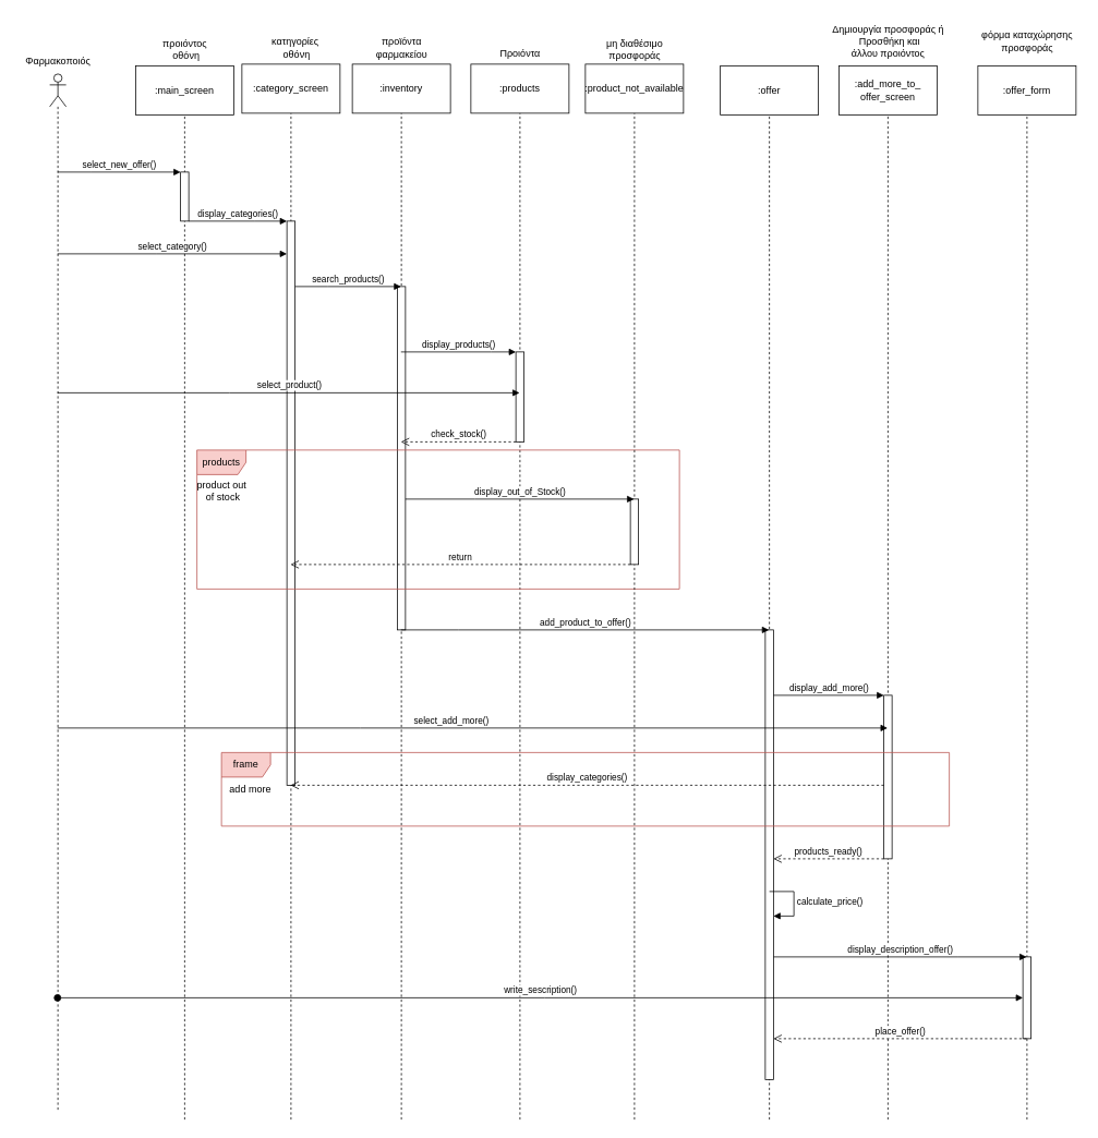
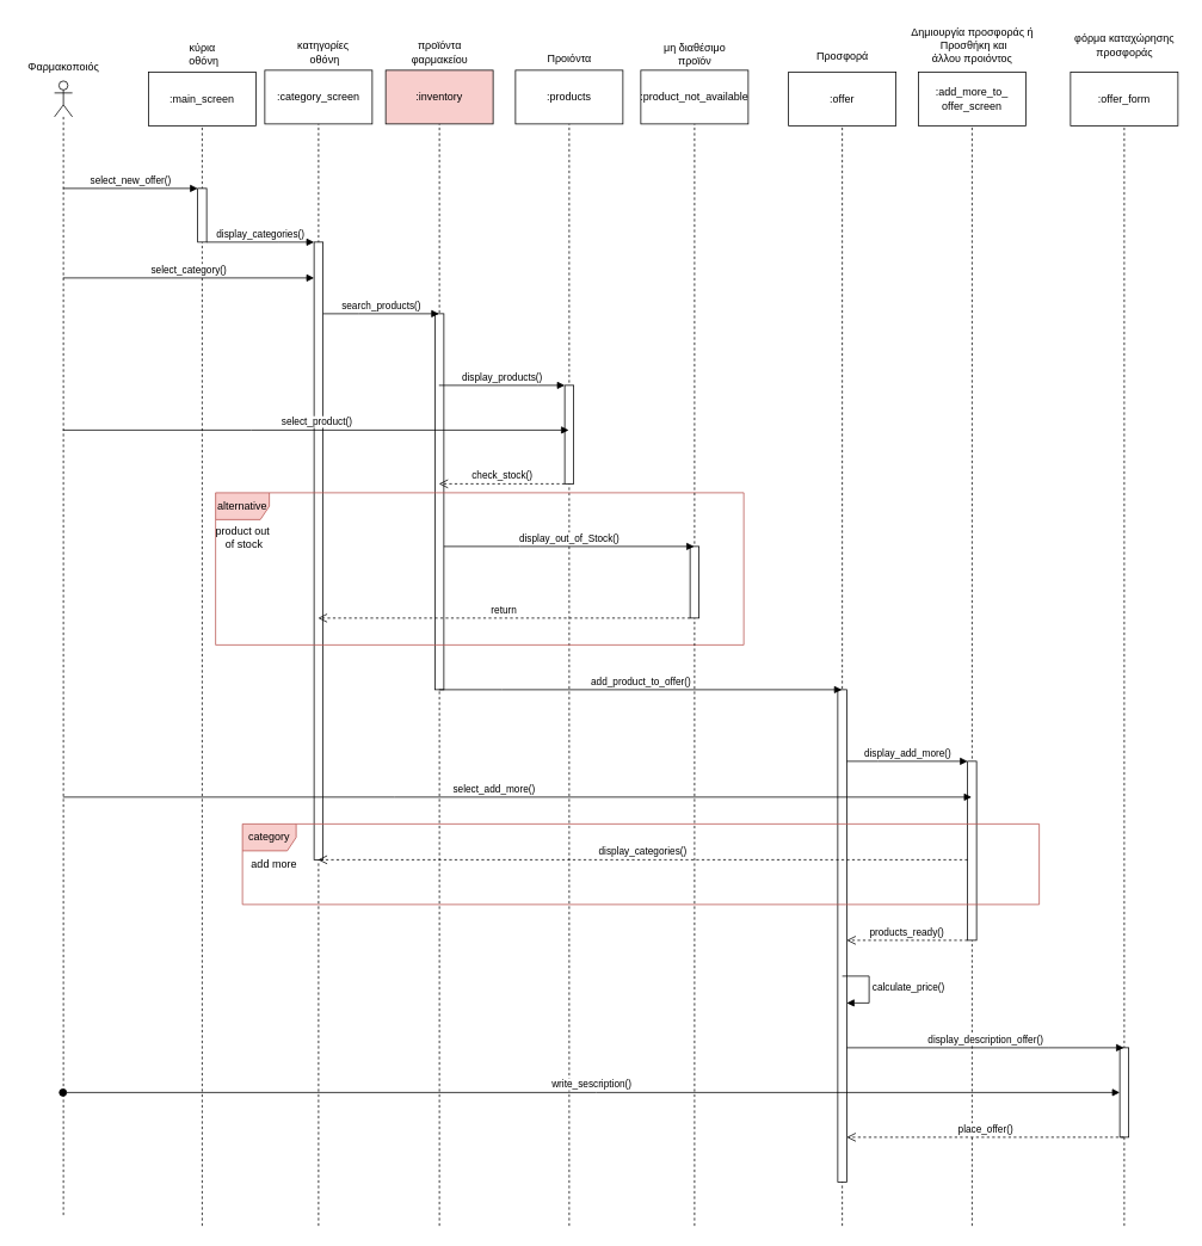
  <mxCell id="0" />
  <mxCell id="1" parent="0" />
  <mxCell id="2" value="" style="shape=umlLifeline;perimeter=lifelinePerimeter;whiteSpace=wrap;html=1;container=1;dropTarget=0;collapsible=0;recursiveResize=0;outlineConnect=0;portConstraint=eastwest;newEdgeStyle={&quot;edgeStyle&quot;:&quot;elbowEdgeStyle&quot;,&quot;elbow&quot;:&quot;vertical&quot;,&quot;curved&quot;:0,&quot;rounded&quot;:0};participant=umlActor;" parent="1" vertex="1"><mxGeometry x="60" y="90" width="20" height="1270" as="geometry" /></mxCell>
  <mxCell id="3" value="Φαρμακοποιός" style="text;html=1;align=center;verticalAlign=middle;resizable=0;points=[];autosize=1;strokeColor=none;fillColor=none;" parent="1" vertex="1"><mxGeometry x="20" y="60" width="100" height="30" as="geometry" /></mxCell>
  <mxCell id="4" value="" style="shape=umlLifeline;perimeter=lifelinePerimeter;whiteSpace=wrap;html=1;container=1;dropTarget=0;collapsible=0;recursiveResize=0;outlineConnect=0;portConstraint=eastwest;newEdgeStyle={&quot;edgeStyle&quot;:&quot;elbowEdgeStyle&quot;,&quot;elbow&quot;:&quot;vertical&quot;,&quot;curved&quot;:0,&quot;rounded&quot;:0};participant=umlBoundary;" parent="1" vertex="1"><mxGeometry x="200" y="90" width="50" height="1280" as="geometry" /></mxCell>
  <mxCell id="5" value="" style="html=1;points=[];perimeter=orthogonalPerimeter;outlineConnect=0;targetShapes=umlLifeline;portConstraint=eastwest;newEdgeStyle={&quot;edgeStyle&quot;:&quot;elbowEdgeStyle&quot;,&quot;elbow&quot;:&quot;vertical&quot;,&quot;curved&quot;:0,&quot;rounded&quot;:0};" parent="4" vertex="1"><mxGeometry x="20" y="120" width="10" height="60" as="geometry" /></mxCell>
- <mxCell id="6" value="προιόντος&lt;br&gt;&amp;nbsp;οθόνη" style="text;html=1;align=center;verticalAlign=middle;resizable=0;points=[];autosize=1;strokeColor=none;fillColor=none;" parent="1" vertex="1"><mxGeometry x="195" y="40" width="60" height="40" as="geometry" /></mxCell>
+ <mxCell id="6" value="κύρια&lt;br&gt;&amp;nbsp;οθόνη" style="text;html=1;align=center;verticalAlign=middle;resizable=0;points=[];autosize=1;strokeColor=none;fillColor=none;" parent="1" vertex="1"><mxGeometry x="195" y="40" width="60" height="40" as="geometry" /></mxCell>
  <mxCell id="7" value="" style="shape=umlLifeline;perimeter=lifelinePerimeter;whiteSpace=wrap;html=1;container=1;dropTarget=0;collapsible=0;recursiveResize=0;outlineConnect=0;portConstraint=eastwest;newEdgeStyle={&quot;edgeStyle&quot;:&quot;elbowEdgeStyle&quot;,&quot;elbow&quot;:&quot;vertical&quot;,&quot;curved&quot;:0,&quot;rounded&quot;:0};participant=umlBoundary;" parent="1" vertex="1"><mxGeometry x="330" y="90" width="50" height="1280" as="geometry" /></mxCell>
  <mxCell id="8" value="" style="html=1;points=[];perimeter=orthogonalPerimeter;outlineConnect=0;targetShapes=umlLifeline;portConstraint=eastwest;newEdgeStyle={&quot;edgeStyle&quot;:&quot;elbowEdgeStyle&quot;,&quot;elbow&quot;:&quot;vertical&quot;,&quot;curved&quot;:0,&quot;rounded&quot;:0};" parent="7" vertex="1"><mxGeometry x="20" y="180" width="10" height="690" as="geometry" /></mxCell>
  <mxCell id="9" value="κατηγορίες&lt;br&gt;&amp;nbsp;οθόνη" style="text;html=1;align=center;verticalAlign=middle;resizable=0;points=[];autosize=1;strokeColor=none;fillColor=none;" parent="1" vertex="1"><mxGeometry x="320" y="38" width="80" height="40" as="geometry" /></mxCell>
  <mxCell id="10" value="" style="shape=umlLifeline;perimeter=lifelinePerimeter;whiteSpace=wrap;html=1;container=1;dropTarget=0;collapsible=0;recursiveResize=0;outlineConnect=0;portConstraint=eastwest;newEdgeStyle={&quot;edgeStyle&quot;:&quot;elbowEdgeStyle&quot;,&quot;elbow&quot;:&quot;vertical&quot;,&quot;curved&quot;:0,&quot;rounded&quot;:0};participant=umlEntity;" parent="1" vertex="1"><mxGeometry x="470" y="90" width="40" height="1280" as="geometry" /></mxCell>
  <mxCell id="11" value="" style="html=1;points=[];perimeter=orthogonalPerimeter;outlineConnect=0;targetShapes=umlLifeline;portConstraint=eastwest;newEdgeStyle={&quot;edgeStyle&quot;:&quot;elbowEdgeStyle&quot;,&quot;elbow&quot;:&quot;vertical&quot;,&quot;curved&quot;:0,&quot;rounded&quot;:0};" parent="10" vertex="1"><mxGeometry x="15" y="260" width="10" height="420" as="geometry" /></mxCell>
  <mxCell id="12" value="προϊόντα&lt;br style=&quot;border-color: var(--border-color); background-color: rgb(255, 255, 255);&quot;&gt;&lt;span style=&quot;background-color: rgb(255, 255, 255);&quot;&gt;φαρμακείου&lt;/span&gt;" style="text;html=1;align=center;verticalAlign=middle;resizable=0;points=[];autosize=1;strokeColor=none;fillColor=none;" parent="1" vertex="1"><mxGeometry x="445" y="38" width="90" height="40" as="geometry" /></mxCell>
  <mxCell id="13" value="" style="shape=umlLifeline;perimeter=lifelinePerimeter;whiteSpace=wrap;html=1;container=1;dropTarget=0;collapsible=0;recursiveResize=0;outlineConnect=0;portConstraint=eastwest;newEdgeStyle={&quot;edgeStyle&quot;:&quot;elbowEdgeStyle&quot;,&quot;elbow&quot;:&quot;vertical&quot;,&quot;curved&quot;:0,&quot;rounded&quot;:0};participant=umlBoundary;" parent="1" vertex="1"><mxGeometry x="610" y="90" width="50" height="1280" as="geometry" /></mxCell>
  <mxCell id="14" value="" style="html=1;points=[];perimeter=orthogonalPerimeter;outlineConnect=0;targetShapes=umlLifeline;portConstraint=eastwest;newEdgeStyle={&quot;edgeStyle&quot;:&quot;elbowEdgeStyle&quot;,&quot;elbow&quot;:&quot;vertical&quot;,&quot;curved&quot;:0,&quot;rounded&quot;:0};" parent="13" vertex="1"><mxGeometry x="20" y="340" width="10" height="110" as="geometry" /></mxCell>
  <mxCell id="15" value="Προιόντα" style="text;html=1;align=center;verticalAlign=middle;resizable=0;points=[];autosize=1;strokeColor=none;fillColor=none;" parent="1" vertex="1"><mxGeometry x="600" y="50" width="70" height="30" as="geometry" /></mxCell>
  <mxCell id="16" value="check_stock()" style="html=1;verticalAlign=bottom;endArrow=open;dashed=1;endSize=8;edgeStyle=elbowEdgeStyle;elbow=vertical;curved=0;rounded=0;" parent="1" source="14" target="10" edge="1"><mxGeometry relative="1" as="geometry"><mxPoint x="600" y="540" as="sourcePoint" /><mxPoint x="520" y="540" as="targetPoint" /><Array as="points"><mxPoint x="530" y="540" /></Array></mxGeometry></mxCell>
- <mxCell id="17" value="products" style="shape=umlFrame;whiteSpace=wrap;html=1;pointerEvents=0;fillColor=#f8cecc;strokeColor=#b85450;" parent="1" vertex="1"><mxGeometry x="240" y="550" width="590" height="170" as="geometry" /></mxCell>
+ <mxCell id="17" value="alternative" style="shape=umlFrame;whiteSpace=wrap;html=1;pointerEvents=0;fillColor=#f8cecc;strokeColor=#b85450;" parent="1" vertex="1"><mxGeometry x="240" y="550" width="590" height="170" as="geometry" /></mxCell>
  <mxCell id="18" value="product out&lt;br&gt;&amp;nbsp;of stock" style="text;html=1;align=center;verticalAlign=middle;resizable=0;points=[];autosize=1;strokeColor=none;fillColor=none;" parent="1" vertex="1"><mxGeometry x="230" y="580" width="80" height="40" as="geometry" /></mxCell>
  <mxCell id="19" value="" style="shape=umlLifeline;perimeter=lifelinePerimeter;whiteSpace=wrap;html=1;container=1;dropTarget=0;collapsible=0;recursiveResize=0;outlineConnect=0;portConstraint=eastwest;newEdgeStyle={&quot;edgeStyle&quot;:&quot;elbowEdgeStyle&quot;,&quot;elbow&quot;:&quot;vertical&quot;,&quot;curved&quot;:0,&quot;rounded&quot;:0};participant=umlBoundary;" parent="1" vertex="1"><mxGeometry x="750" y="90" width="50" height="1280" as="geometry" /></mxCell>
  <mxCell id="20" value="" style="html=1;points=[];perimeter=orthogonalPerimeter;outlineConnect=0;targetShapes=umlLifeline;portConstraint=eastwest;newEdgeStyle={&quot;edgeStyle&quot;:&quot;elbowEdgeStyle&quot;,&quot;elbow&quot;:&quot;vertical&quot;,&quot;curved&quot;:0,&quot;rounded&quot;:0};" parent="19" vertex="1"><mxGeometry x="20" y="520" width="10" height="80" as="geometry" /></mxCell>
- <mxCell id="21" value="μη διαθέσιμο &lt;br&gt;προσφοράς" style="text;html=1;align=center;verticalAlign=middle;resizable=0;points=[];autosize=1;strokeColor=none;fillColor=none;" parent="1" vertex="1"><mxGeometry x="730" y="40" width="90" height="40" as="geometry" /></mxCell>
+ <mxCell id="21" value="μη διαθέσιμο &lt;br&gt;προϊόν" style="text;html=1;align=center;verticalAlign=middle;resizable=0;points=[];autosize=1;strokeColor=none;fillColor=none;" parent="1" vertex="1"><mxGeometry x="730" y="40" width="90" height="40" as="geometry" /></mxCell>
  <mxCell id="22" value="return" style="html=1;verticalAlign=bottom;endArrow=open;dashed=1;endSize=8;edgeStyle=elbowEdgeStyle;elbow=vertical;curved=0;rounded=0;" parent="1" source="20" target="7" edge="1"><mxGeometry relative="1" as="geometry"><mxPoint x="600" y="690" as="sourcePoint" /><mxPoint x="520" y="690" as="targetPoint" /><Array as="points"><mxPoint x="400" y="690" /></Array></mxGeometry></mxCell>
  <mxCell id="23" value="" style="shape=umlLifeline;perimeter=lifelinePerimeter;whiteSpace=wrap;html=1;container=1;dropTarget=0;collapsible=0;recursiveResize=0;outlineConnect=0;portConstraint=eastwest;newEdgeStyle={&quot;edgeStyle&quot;:&quot;elbowEdgeStyle&quot;,&quot;elbow&quot;:&quot;vertical&quot;,&quot;curved&quot;:0,&quot;rounded&quot;:0};participant=umlEntity;" parent="1" vertex="1"><mxGeometry x="920" y="90" width="40" height="1280" as="geometry" /></mxCell>
  <mxCell id="24" value="" style="html=1;points=[];perimeter=orthogonalPerimeter;outlineConnect=0;targetShapes=umlLifeline;portConstraint=eastwest;newEdgeStyle={&quot;edgeStyle&quot;:&quot;elbowEdgeStyle&quot;,&quot;elbow&quot;:&quot;vertical&quot;,&quot;curved&quot;:0,&quot;rounded&quot;:0};" parent="23" vertex="1"><mxGeometry x="15" y="680" width="10" height="550" as="geometry" /></mxCell>
+ <mxCell id="25" value="Προσφορά" style="text;html=1;align=center;verticalAlign=middle;resizable=0;points=[];autosize=1;strokeColor=none;fillColor=none;" parent="1" vertex="1"><mxGeometry x="900" y="48" width="80" height="30" as="geometry" /></mxCell>
  <mxCell id="26" value="" style="shape=umlLifeline;perimeter=lifelinePerimeter;whiteSpace=wrap;html=1;container=1;dropTarget=0;collapsible=0;recursiveResize=0;outlineConnect=0;portConstraint=eastwest;newEdgeStyle={&quot;edgeStyle&quot;:&quot;elbowEdgeStyle&quot;,&quot;elbow&quot;:&quot;vertical&quot;,&quot;curved&quot;:0,&quot;rounded&quot;:0};participant=umlBoundary;" parent="1" vertex="1"><mxGeometry x="1060" y="90" width="50" height="1280" as="geometry" /></mxCell>
  <mxCell id="27" value="" style="html=1;points=[];perimeter=orthogonalPerimeter;outlineConnect=0;targetShapes=umlLifeline;portConstraint=eastwest;newEdgeStyle={&quot;edgeStyle&quot;:&quot;elbowEdgeStyle&quot;,&quot;elbow&quot;:&quot;vertical&quot;,&quot;curved&quot;:0,&quot;rounded&quot;:0};" parent="26" vertex="1"><mxGeometry x="20" y="760" width="10" height="200" as="geometry" /></mxCell>
- <mxCell id="28" value="frame" style="shape=umlFrame;whiteSpace=wrap;html=1;pointerEvents=0;fillColor=#f8cecc;strokeColor=#b85450;" parent="1" vertex="1"><mxGeometry x="270" y="920" width="890" height="90" as="geometry" /></mxCell>
+ <mxCell id="28" value="category" style="shape=umlFrame;whiteSpace=wrap;html=1;pointerEvents=0;fillColor=#f8cecc;strokeColor=#b85450;" parent="1" vertex="1"><mxGeometry x="270" y="920" width="890" height="90" as="geometry" /></mxCell>
  <mxCell id="29" value="display_categories()" style="html=1;verticalAlign=bottom;endArrow=open;dashed=1;endSize=8;edgeStyle=elbowEdgeStyle;elbow=vertical;curved=0;rounded=0;" parent="1" source="27" target="7" edge="1"><mxGeometry relative="1" as="geometry"><mxPoint x="1060" y="960" as="sourcePoint" /><mxPoint x="980" y="960" as="targetPoint" /><Array as="points"><mxPoint x="400" y="960" /></Array></mxGeometry></mxCell>
  <mxCell id="30" value="add more" style="text;html=1;align=center;verticalAlign=middle;resizable=0;points=[];autosize=1;strokeColor=none;fillColor=none;" parent="1" vertex="1"><mxGeometry x="270" y="950" width="70" height="30" as="geometry" /></mxCell>
  <mxCell id="31" value="calculate_price()" style="html=1;align=left;spacingLeft=2;endArrow=block;rounded=0;edgeStyle=orthogonalEdgeStyle;curved=0;rounded=0;" parent="1" edge="1"><mxGeometry relative="1" as="geometry"><mxPoint x="940" y="1090" as="sourcePoint" /><Array as="points"><mxPoint x="970" y="1090" /><mxPoint x="970" y="1120" /></Array><mxPoint x="945" y="1120" as="targetPoint" /></mxGeometry></mxCell>
  <mxCell id="32" value="products_ready()" style="html=1;verticalAlign=bottom;endArrow=open;dashed=1;endSize=8;edgeStyle=elbowEdgeStyle;elbow=vertical;curved=0;rounded=0;" parent="1" source="27" target="24" edge="1"><mxGeometry relative="1" as="geometry"><mxPoint x="1060" y="1040" as="sourcePoint" /><mxPoint x="980" y="1040" as="targetPoint" /><Array as="points"><mxPoint x="980" y="1050" /></Array></mxGeometry></mxCell>
  <mxCell id="33" value="Δημιουργία προσφοράς ή&lt;br&gt;&amp;nbsp;Προσθήκη και &lt;br&gt;άλλου προιόντος" style="text;html=1;align=center;verticalAlign=middle;resizable=0;points=[];autosize=1;strokeColor=none;fillColor=none;" parent="1" vertex="1"><mxGeometry x="1005" y="20" width="160" height="60" as="geometry" /></mxCell>
  <mxCell id="34" value="" style="shape=umlLifeline;perimeter=lifelinePerimeter;whiteSpace=wrap;html=1;container=1;dropTarget=0;collapsible=0;recursiveResize=0;outlineConnect=0;portConstraint=eastwest;newEdgeStyle={&quot;edgeStyle&quot;:&quot;elbowEdgeStyle&quot;,&quot;elbow&quot;:&quot;vertical&quot;,&quot;curved&quot;:0,&quot;rounded&quot;:0};participant=umlBoundary;" parent="1" vertex="1"><mxGeometry x="1230" y="90" width="50" height="1280" as="geometry" /></mxCell>
  <mxCell id="35" value="" style="html=1;points=[];perimeter=orthogonalPerimeter;outlineConnect=0;targetShapes=umlLifeline;portConstraint=eastwest;newEdgeStyle={&quot;edgeStyle&quot;:&quot;elbowEdgeStyle&quot;,&quot;elbow&quot;:&quot;vertical&quot;,&quot;curved&quot;:0,&quot;rounded&quot;:0};" parent="34" vertex="1"><mxGeometry x="20" y="1080" width="10" height="100" as="geometry" /></mxCell>
  <mxCell id="36" value="φόρμα καταχώρησης&lt;br&gt;&amp;nbsp;προσφοράς&amp;nbsp;" style="text;html=1;align=center;verticalAlign=middle;resizable=0;points=[];autosize=1;strokeColor=none;fillColor=none;" parent="1" vertex="1"><mxGeometry x="1190" y="30" width="130" height="40" as="geometry" /></mxCell>
  <mxCell id="37" value="write_sescription()" style="html=1;verticalAlign=bottom;startArrow=oval;startFill=1;endArrow=block;startSize=8;edgeStyle=elbowEdgeStyle;elbow=vertical;curved=0;rounded=0;" parent="1" source="2" target="35" edge="1"><mxGeometry width="60" relative="1" as="geometry"><mxPoint x="246.8" y="1220" as="sourcePoint" /><mxPoint x="1170" y="1220" as="targetPoint" /></mxGeometry></mxCell>
  <mxCell id="38" value="place_offer()" style="html=1;verticalAlign=bottom;endArrow=open;dashed=1;endSize=8;edgeStyle=elbowEdgeStyle;elbow=vertical;curved=0;rounded=0;" parent="1" source="34" target="24" edge="1"><mxGeometry relative="1" as="geometry"><mxPoint x="1090" y="1260" as="sourcePoint" /><mxPoint x="1010" y="1260" as="targetPoint" /><Array as="points"><mxPoint x="1190" y="1270" /></Array></mxGeometry></mxCell>
  <mxCell id="39" value=":main_screen" style="rounded=0;whiteSpace=wrap;html=1;" parent="1" vertex="1"><mxGeometry x="165" y="80" width="120" height="60" as="geometry" /></mxCell>
  <mxCell id="40" value=":category_screen" style="whiteSpace=wrap;html=1;" parent="1" vertex="1"><mxGeometry x="295" y="78" width="120" height="60" as="geometry" /></mxCell>
- <mxCell id="41" value=":inventory" style="whiteSpace=wrap;html=1;" parent="1" vertex="1"><mxGeometry x="430" y="78" width="120" height="60" as="geometry" /></mxCell>
+ <mxCell id="41" value=":inventory" style="whiteSpace=wrap;html=1;fillColor=#f8cecc;" parent="1" vertex="1"><mxGeometry x="430" y="78" width="120" height="60" as="geometry" /></mxCell>
  <mxCell id="42" value=":products" style="whiteSpace=wrap;html=1;" parent="1" vertex="1"><mxGeometry x="575" y="78" width="120" height="60" as="geometry" /></mxCell>
  <mxCell id="43" value=":product_not_available" style="whiteSpace=wrap;html=1;" parent="1" vertex="1"><mxGeometry x="715" y="78" width="120" height="60" as="geometry" /></mxCell>
  <mxCell id="44" value=":offer" style="whiteSpace=wrap;html=1;" parent="1" vertex="1"><mxGeometry x="880" y="80" width="120" height="60" as="geometry" /></mxCell>
  <mxCell id="45" value=":add_more_to_&lt;br&gt;offer_screen" style="whiteSpace=wrap;html=1;" parent="1" vertex="1"><mxGeometry x="1025" y="80" width="120" height="60" as="geometry" /></mxCell>
  <mxCell id="46" value=":offer_form" style="whiteSpace=wrap;html=1;" parent="1" vertex="1"><mxGeometry x="1195" y="80" width="120" height="60" as="geometry" /></mxCell>
  <mxCell id="47" value="select_new_offer()" style="html=1;verticalAlign=bottom;endArrow=block;edgeStyle=elbowEdgeStyle;elbow=vertical;curved=0;rounded=0;" parent="1" source="2" target="5" edge="1"><mxGeometry width="80" relative="1" as="geometry"><mxPoint x="110" y="210" as="sourcePoint" /><mxPoint x="190" y="210" as="targetPoint" /><Array as="points"><mxPoint x="110" y="210" /></Array></mxGeometry></mxCell>
  <mxCell id="48" value="display_categories()" style="html=1;verticalAlign=bottom;endArrow=block;edgeStyle=elbowEdgeStyle;elbow=vertical;curved=0;rounded=0;" parent="1" source="5" target="8" edge="1"><mxGeometry width="80" relative="1" as="geometry"><mxPoint x="255" y="270" as="sourcePoint" /><mxPoint x="335" y="270" as="targetPoint" /><Array as="points"><mxPoint x="310" y="270" /></Array></mxGeometry></mxCell>
  <mxCell id="49" value="select_category()" style="html=1;verticalAlign=bottom;endArrow=block;edgeStyle=elbowEdgeStyle;elbow=vertical;curved=0;rounded=0;" parent="1" source="2" target="8" edge="1"><mxGeometry width="80" relative="1" as="geometry"><mxPoint x="150" y="330" as="sourcePoint" /><mxPoint x="230" y="330" as="targetPoint" /><Array as="points"><mxPoint x="190" y="310" /></Array></mxGeometry></mxCell>
  <mxCell id="50" value="search_products()" style="html=1;verticalAlign=bottom;endArrow=block;edgeStyle=elbowEdgeStyle;elbow=vertical;curved=0;rounded=0;" parent="1" source="8" target="10" edge="1"><mxGeometry width="80" relative="1" as="geometry"><mxPoint x="380" y="380" as="sourcePoint" /><mxPoint x="460" y="380" as="targetPoint" /><Array as="points"><mxPoint x="400" y="350" /></Array><mxPoint as="offset" /></mxGeometry></mxCell>
  <mxCell id="51" value="display_products()" style="html=1;verticalAlign=bottom;endArrow=block;edgeStyle=elbowEdgeStyle;elbow=vertical;curved=0;rounded=0;" parent="1" source="10" target="14" edge="1"><mxGeometry width="80" relative="1" as="geometry"><mxPoint x="530" y="440" as="sourcePoint" /><mxPoint x="610" y="440" as="targetPoint" /><Array as="points"><mxPoint x="600" y="430" /></Array><mxPoint as="offset" /></mxGeometry></mxCell>
  <mxCell id="52" value="select_product()" style="html=1;verticalAlign=bottom;endArrow=block;edgeStyle=elbowEdgeStyle;elbow=vertical;curved=0;rounded=0;" parent="1" source="2" target="13" edge="1"><mxGeometry width="80" relative="1" as="geometry"><mxPoint x="260" y="510" as="sourcePoint" /><mxPoint x="340" y="510" as="targetPoint" /><Array as="points"><mxPoint x="280" y="480" /><mxPoint x="200" y="500" /></Array></mxGeometry></mxCell>
  <mxCell id="53" value="display_out_of_Stock()" style="html=1;verticalAlign=bottom;endArrow=block;edgeStyle=elbowEdgeStyle;elbow=vertical;curved=0;rounded=0;" parent="1" source="11" target="19" edge="1"><mxGeometry width="80" relative="1" as="geometry"><mxPoint x="560" y="610" as="sourcePoint" /><mxPoint x="640" y="610" as="targetPoint" /><Array as="points"><mxPoint x="580" y="610" /></Array><mxPoint as="offset" /></mxGeometry></mxCell>
  <mxCell id="54" value="add_product_to_offer()" style="html=1;verticalAlign=bottom;endArrow=block;edgeStyle=elbowEdgeStyle;elbow=vertical;curved=0;rounded=0;" parent="1" source="10" target="23" edge="1"><mxGeometry width="80" relative="1" as="geometry"><mxPoint x="670" y="820" as="sourcePoint" /><mxPoint x="750" y="820" as="targetPoint" /><Array as="points"><mxPoint x="560" y="770" /></Array></mxGeometry></mxCell>
  <mxCell id="55" value="display_add_more()" style="html=1;verticalAlign=bottom;endArrow=block;edgeStyle=elbowEdgeStyle;elbow=vertical;curved=0;rounded=0;" parent="1" source="24" target="27" edge="1"><mxGeometry width="80" relative="1" as="geometry"><mxPoint x="970" y="850" as="sourcePoint" /><mxPoint x="1050" y="850" as="targetPoint" /><Array as="points"><mxPoint x="980" y="850" /></Array></mxGeometry></mxCell>
  <mxCell id="56" value="select_add_more()" style="html=1;verticalAlign=bottom;endArrow=block;edgeStyle=elbowEdgeStyle;elbow=vertical;curved=0;rounded=0;" parent="1" source="2" target="26" edge="1"><mxGeometry x="-0.053" width="80" relative="1" as="geometry"><mxPoint x="530" y="860" as="sourcePoint" /><mxPoint x="610" y="860" as="targetPoint" /><Array as="points"><mxPoint x="440" y="890" /><mxPoint x="160" y="860" /></Array><mxPoint as="offset" /></mxGeometry></mxCell>
  <mxCell id="57" value="display_description_offer()" style="html=1;verticalAlign=bottom;endArrow=block;edgeStyle=elbowEdgeStyle;elbow=vertical;curved=0;rounded=0;" parent="1" source="24" target="34" edge="1"><mxGeometry width="80" relative="1" as="geometry"><mxPoint x="1025" y="1200" as="sourcePoint" /><mxPoint x="1105" y="1200" as="targetPoint" /><Array as="points"><mxPoint x="1170" y="1170" /><mxPoint x="1180" y="1200" /></Array></mxGeometry></mxCell>
